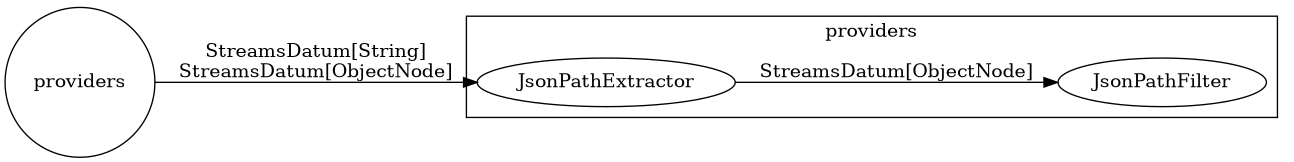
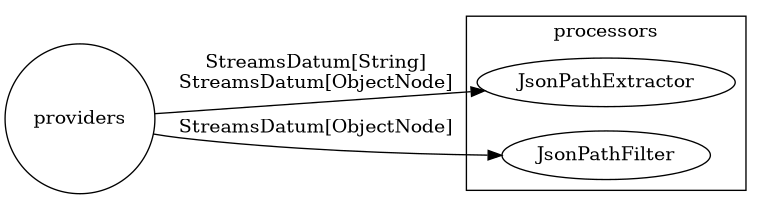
  digraph {
    compound=true
    rankdir=LR
    splines=true
    n1 [label=JsonPathExtractor]
    n2 [label=JsonPathFilter]
    n3 [label=providers shape=circle]
    subgraph cluster_1 {
-     label=providers
+     label=processors
      n1
      n2
    }
    n3 -> n1 [label="StreamsDatum[String]\nStreamsDatum[ObjectNode]"]
-   n1 -> n2 [label="StreamsDatum[ObjectNode]"]
+   n3 -> n2 [label="StreamsDatum[ObjectNode]"]
  }
